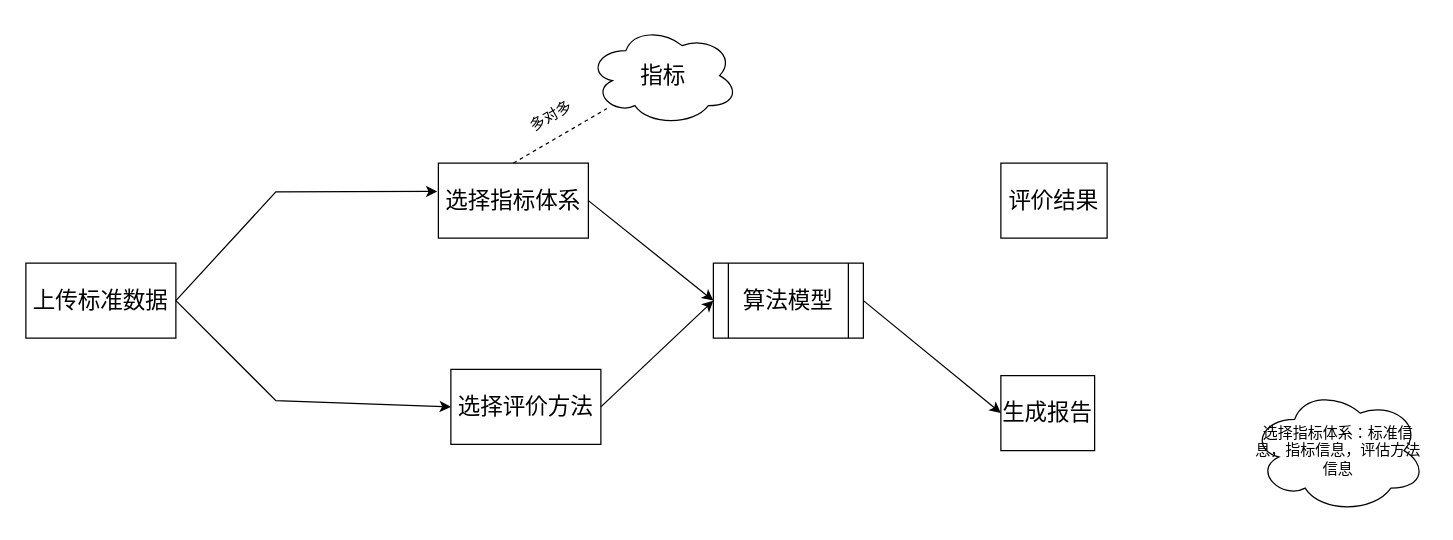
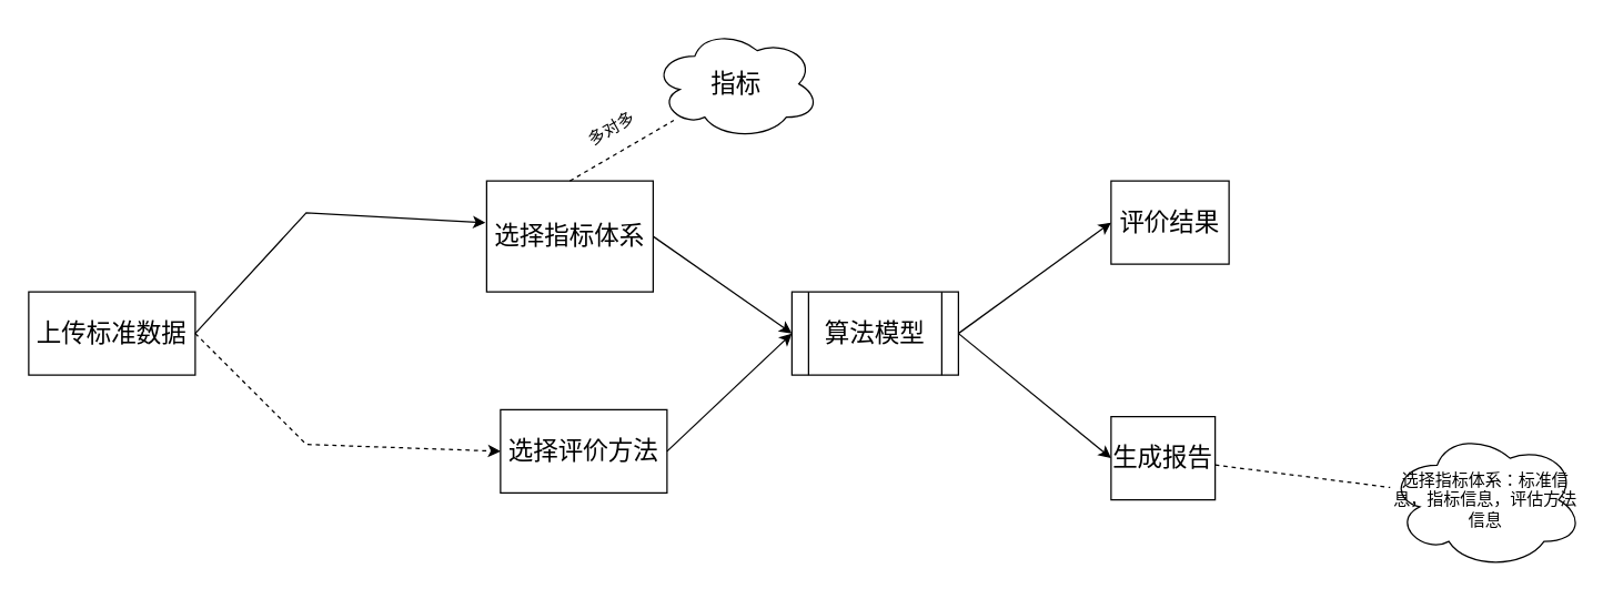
  <mxCell id="0" />
  <mxCell id="1" parent="0" />
  <mxCell id="2" value="&lt;font style=&quot;font-size: 18px;&quot;&gt;上传标准数据&lt;/font&gt;" style="rounded=0;whiteSpace=wrap;html=1;" vertex="1" parent="1"><mxGeometry x="20" y="210" width="120" height="60" as="geometry" /></mxCell>
- <mxCell id="3" value="&lt;font style=&quot;font-size: 18px;&quot;&gt;选择指标体系&lt;/font&gt;" style="rounded=0;whiteSpace=wrap;html=1;" vertex="1" parent="1"><mxGeometry x="350" y="130" width="120" height="60" as="geometry" /></mxCell>
+ <mxCell id="3" value="&lt;font style=&quot;font-size: 18px;&quot;&gt;选择指标体系&lt;/font&gt;" style="rounded=0;whiteSpace=wrap;html=1;" vertex="1" parent="1"><mxGeometry x="350" y="130" width="120" height="80" as="geometry" /></mxCell>
  <mxCell id="4" value="&lt;font style=&quot;font-size: 18px;&quot;&gt;选择评价方法&lt;/font&gt;" style="rounded=0;whiteSpace=wrap;html=1;" vertex="1" parent="1"><mxGeometry x="360" y="295" width="120" height="60" as="geometry" /></mxCell>
  <mxCell id="5" value="&lt;font style=&quot;font-size: 18px;&quot;&gt;评价结果&lt;/font&gt;" style="rounded=0;whiteSpace=wrap;html=1;" vertex="1" parent="1"><mxGeometry x="800" y="130" width="85" height="60" as="geometry" /></mxCell>
  <mxCell id="6" value="&lt;font style=&quot;font-size: 18px;&quot;&gt;生成报告&lt;/font&gt;" style="rounded=0;whiteSpace=wrap;html=1;" vertex="1" parent="1"><mxGeometry x="800" y="300" width="75" height="60" as="geometry" /></mxCell>
  <mxCell id="7" value="" style="endArrow=classic;html=1;rounded=0;exitX=1;exitY=0.5;exitDx=0;exitDy=0;entryX=-0.007;entryY=0.377;entryDx=0;entryDy=0;entryPerimeter=0;" edge="1" parent="1" source="2" target="3"><mxGeometry width="50" height="50" relative="1" as="geometry"><mxPoint x="260" y="270" as="sourcePoint" /><mxPoint x="310" y="220" as="targetPoint" /><Array as="points"><mxPoint x="220" y="153" /></Array></mxGeometry></mxCell>
- <mxCell id="8" value="" style="endArrow=classic;html=1;rounded=0;exitX=1;exitY=0.5;exitDx=0;exitDy=0;entryX=0;entryY=0.5;entryDx=0;entryDy=0;" edge="1" parent="1" source="2" target="4"><mxGeometry width="50" height="50" relative="1" as="geometry"><mxPoint x="270" y="380" as="sourcePoint" /><mxPoint x="320" y="330" as="targetPoint" /><Array as="points"><mxPoint x="220" y="320" /></Array></mxGeometry></mxCell>
+ <mxCell id="8" value="" style="endArrow=classic;html=1;rounded=0;exitX=1;exitY=0.5;exitDx=0;exitDy=0;entryX=0;entryY=0.5;entryDx=0;entryDy=0;dashed=1;" edge="1" parent="1" source="2" target="4"><mxGeometry width="50" height="50" relative="1" as="geometry"><mxPoint x="270" y="380" as="sourcePoint" /><mxPoint x="320" y="330" as="targetPoint" /><Array as="points"><mxPoint x="220" y="320" /></Array></mxGeometry></mxCell>
  <mxCell id="9" value="&lt;font style=&quot;font-size: 18px;&quot;&gt;算法模型&lt;/font&gt;" style="shape=process;whiteSpace=wrap;html=1;backgroundOutline=1;" vertex="1" parent="1"><mxGeometry x="570" y="210" width="120" height="60" as="geometry" /></mxCell>
  <mxCell id="10" value="" style="endArrow=classic;html=1;rounded=0;exitX=1;exitY=0.5;exitDx=0;exitDy=0;entryX=0;entryY=0.5;entryDx=0;entryDy=0;" edge="1" parent="1" source="3" target="9"><mxGeometry width="50" height="50" relative="1" as="geometry"><mxPoint x="580" y="340" as="sourcePoint" /><mxPoint x="630" y="290" as="targetPoint" /></mxGeometry></mxCell>
  <mxCell id="11" value="" style="endArrow=classic;html=1;rounded=0;exitX=1;exitY=0.5;exitDx=0;exitDy=0;entryX=0;entryY=0.5;entryDx=0;entryDy=0;" edge="1" parent="1" source="4" target="9"><mxGeometry width="50" height="50" relative="1" as="geometry"><mxPoint x="590" y="350" as="sourcePoint" /><mxPoint x="640" y="300" as="targetPoint" /></mxGeometry></mxCell>
+ <mxCell id="12" value="" style="endArrow=classic;html=1;rounded=0;exitX=1;exitY=0.5;exitDx=0;exitDy=0;entryX=0;entryY=0.5;entryDx=0;entryDy=0;" edge="1" parent="1" source="9" target="5"><mxGeometry width="50" height="50" relative="1" as="geometry"><mxPoint x="760" y="270" as="sourcePoint" /><mxPoint x="810" y="220" as="targetPoint" /></mxGeometry></mxCell>
  <mxCell id="13" value="" style="endArrow=classic;html=1;rounded=0;entryX=0;entryY=0.5;entryDx=0;entryDy=0;" edge="1" parent="1" target="6"><mxGeometry width="50" height="50" relative="1" as="geometry"><mxPoint x="690" y="240" as="sourcePoint" /><mxPoint x="810" y="230" as="targetPoint" /></mxGeometry></mxCell>
  <mxCell id="14" value="" style="endArrow=none;dashed=1;html=1;rounded=0;exitX=0.5;exitY=0;exitDx=0;exitDy=0;" edge="1" parent="1" source="3" target="15"><mxGeometry width="50" height="50" relative="1" as="geometry"><mxPoint x="410" y="120" as="sourcePoint" /><mxPoint x="460" y="70" as="targetPoint" /></mxGeometry></mxCell>
  <mxCell id="15" value="&lt;font style=&quot;font-size: 18px;&quot;&gt;指标&lt;/font&gt;" style="ellipse;shape=cloud;whiteSpace=wrap;html=1;" vertex="1" parent="1"><mxGeometry x="470" y="20" width="120" height="80" as="geometry" /></mxCell>
  <mxCell id="16" value="多对多" style="text;html=1;align=center;verticalAlign=middle;resizable=0;points=[];autosize=1;strokeColor=none;fillColor=none;rotation=-30;" vertex="1" parent="1"><mxGeometry x="410" y="78" width="60" height="30" as="geometry" /></mxCell>
  <mxCell id="17" value="选择指标体系：标准信息，指标信息，评估方法信息" style="ellipse;shape=cloud;whiteSpace=wrap;html=1;" vertex="1" parent="1"><mxGeometry x="1000" y="310" width="140" height="100" as="geometry" /></mxCell>
+ <mxCell id="18" value="" style="endArrow=none;dashed=1;html=1;rounded=0;" edge="1" parent="1" source="6" target="17"><mxGeometry width="50" height="50" relative="1" as="geometry"><mxPoint x="860" y="450" as="sourcePoint" /><mxPoint x="910" y="400" as="targetPoint" /></mxGeometry></mxCell>
